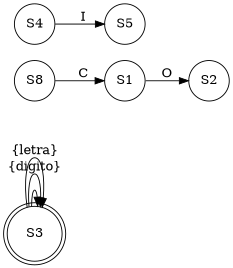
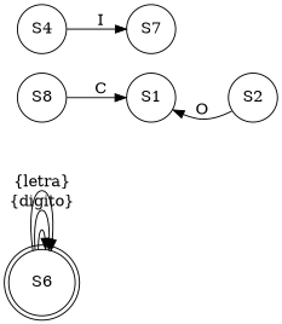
  digraph {
    rankdir=LR
    node [shape=circle]
-   S6 [shape=doublecircle label=S3]
+   S6 [shape=doublecircle]
    n2 [label=S8]
    S1
    S2
    S4
-   S5
+   S5 [label=S7]
    S6 -> S6 [label=" "]
    S6 -> S6 [label="\{digito\}"]
    S6 -> S6 [label="\{letra\}"]
    n2 -> S1 [label=C]
-   S1 -> S2 [label=O]
+   S2 -> S1 [label=O]
    S4 -> S5 [label=I]
  }
